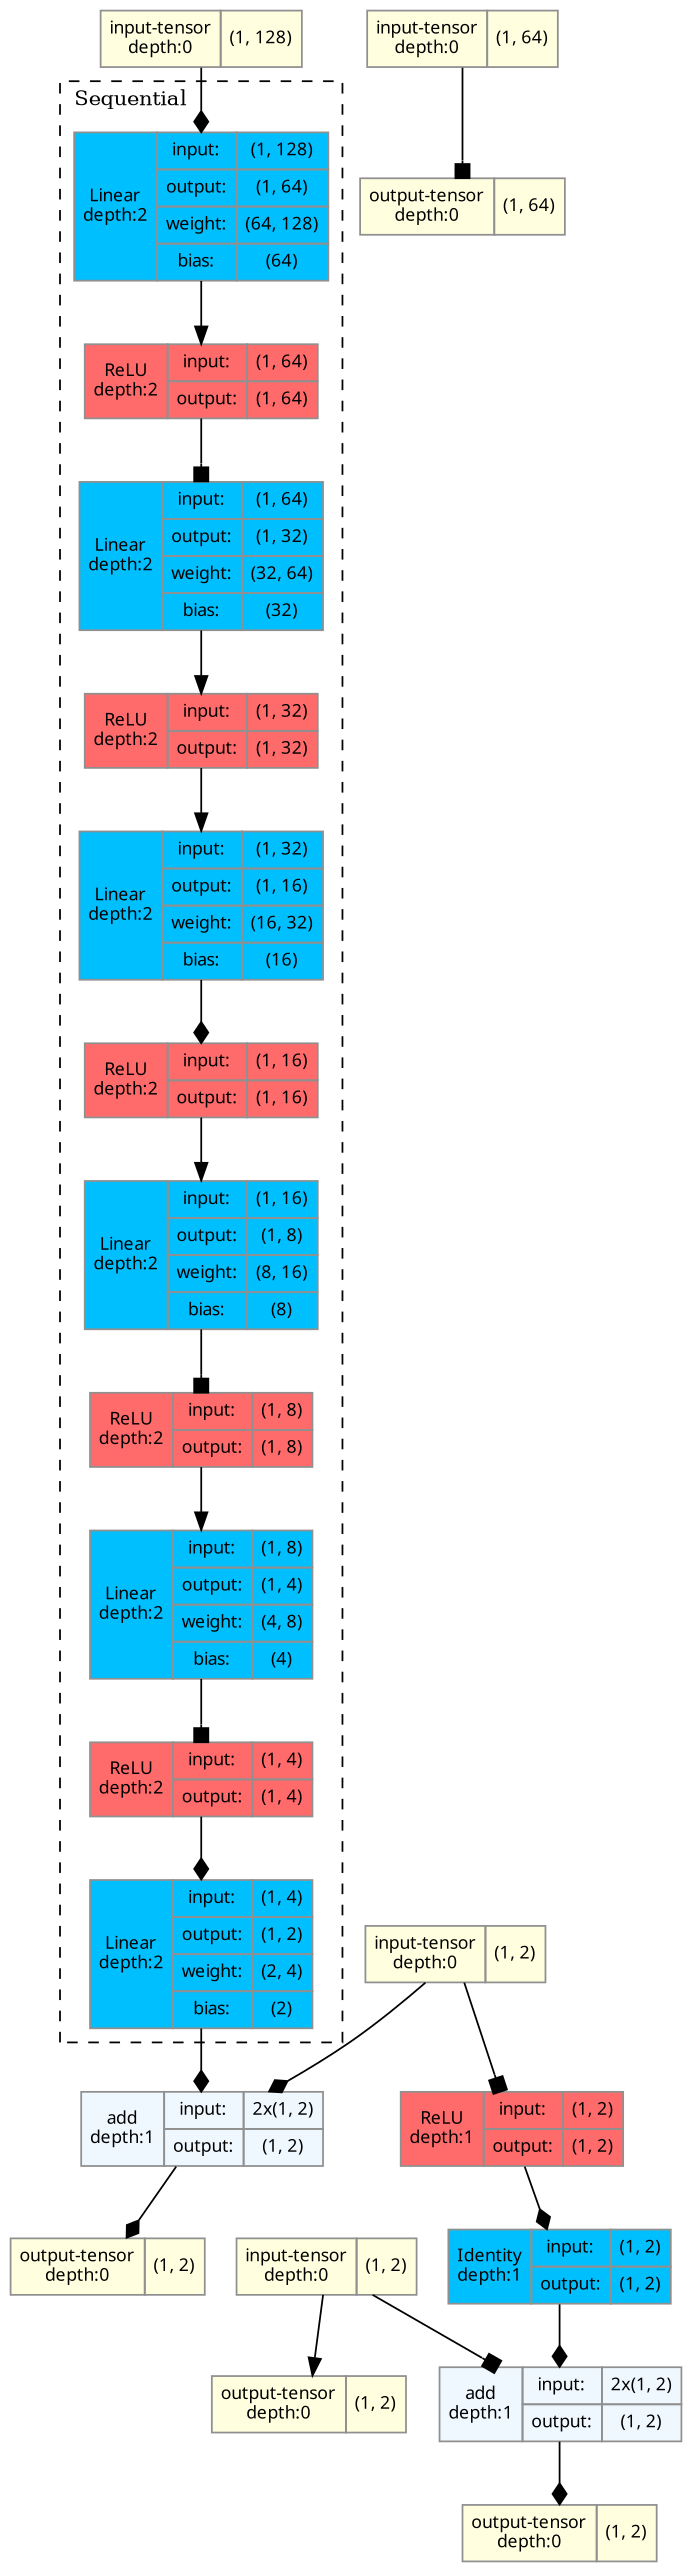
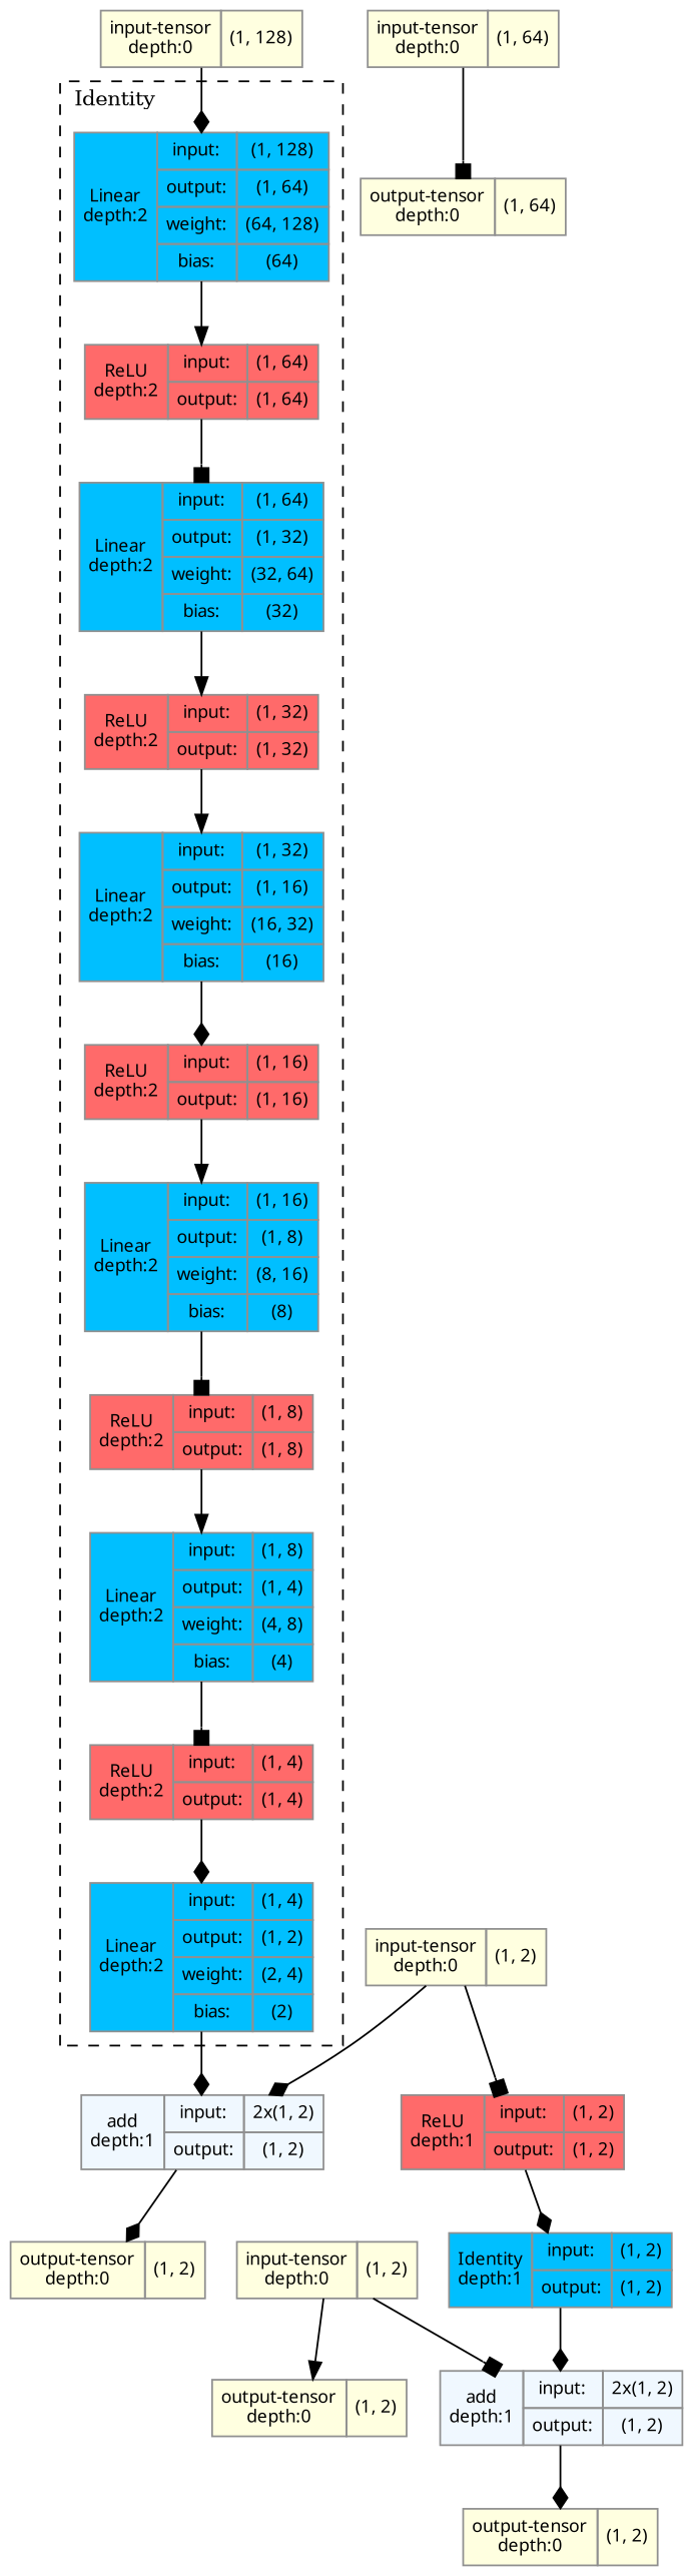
  strict digraph {
    ordering=in
    rankdir=TB
    node [align=left color="#909090" fillcolor=lightyellow fontname="Linux libertine" fontsize=10 margin=0 ranksep=0.1 shape=plaintext style=filled]
    edge [fontsize=10 arrowhead=diamond]
    n1 [fillcolor=deepskyblue1 height=0.2 label=<                     <TABLE BORDER="0" CELLBORDER="1"                     CELLSPACING="0" CELLPADDING="4">                     <TR>                         <TD ROWSPAN="232"                         BGCOLOR="deepskyblue1">Linear<BR/>depth:2</TD>                         <TD>input:</TD>                         <TD>(1, 128)</TD>                     </TR>                     <TR>                         <TD>output:</TD>                         <TD>(1, 64)</TD>                     </TR>                                     <TR>                     <TD>weight:</TD>                     <TD>(64, 128)</TD>                 </TR>                 <TR>                     <TD>bias:</TD>                     <TD>(64)</TD>                 </TR>                     </TABLE>>]
    n2 [fillcolor=indianred1 height=0.2 label=<                     <TABLE BORDER="0" CELLBORDER="1"                     CELLSPACING="0" CELLPADDING="4">                     <TR>                         <TD ROWSPAN="2"                         BGCOLOR="indianred1">ReLU<BR/>depth:2</TD>                         <TD>input:</TD>                         <TD>(1, 64)</TD>                     </TR>                     <TR>                         <TD>output:</TD>                         <TD>(1, 64)</TD>                     </TR>                                          </TABLE>>]
    n3 [fillcolor=deepskyblue1 height=0.2 label=<                     <TABLE BORDER="0" CELLBORDER="1"                     CELLSPACING="0" CELLPADDING="4">                     <TR>                         <TD ROWSPAN="231"                         BGCOLOR="deepskyblue1">Linear<BR/>depth:2</TD>                         <TD>input:</TD>                         <TD>(1, 64)</TD>                     </TR>                     <TR>                         <TD>output:</TD>                         <TD>(1, 32)</TD>                     </TR>                                     <TR>                     <TD>weight:</TD>                     <TD>(32, 64)</TD>                 </TR>                 <TR>                     <TD>bias:</TD>                     <TD>(32)</TD>                 </TR>                     </TABLE>>]
    n4 [fillcolor=indianred1 height=0.2 label=<                     <TABLE BORDER="0" CELLBORDER="1"                     CELLSPACING="0" CELLPADDING="4">                     <TR>                         <TD ROWSPAN="2"                         BGCOLOR="indianred1">ReLU<BR/>depth:2</TD>                         <TD>input:</TD>                         <TD>(1, 32)</TD>                     </TR>                     <TR>                         <TD>output:</TD>                         <TD>(1, 32)</TD>                     </TR>                                          </TABLE>>]
    n5 [fillcolor=deepskyblue1 height=0.2 label=<                     <TABLE BORDER="0" CELLBORDER="1"                     CELLSPACING="0" CELLPADDING="4">                     <TR>                         <TD ROWSPAN="231"                         BGCOLOR="deepskyblue1">Linear<BR/>depth:2</TD>                         <TD>input:</TD>                         <TD>(1, 32)</TD>                     </TR>                     <TR>                         <TD>output:</TD>                         <TD>(1, 16)</TD>                     </TR>                                     <TR>                     <TD>weight:</TD>                     <TD>(16, 32)</TD>                 </TR>                 <TR>                     <TD>bias:</TD>                     <TD>(16)</TD>                 </TR>                     </TABLE>>]
    n6 [fillcolor=indianred1 height=0.2 label=<                     <TABLE BORDER="0" CELLBORDER="1"                     CELLSPACING="0" CELLPADDING="4">                     <TR>                         <TD ROWSPAN="2"                         BGCOLOR="indianred1">ReLU<BR/>depth:2</TD>                         <TD>input:</TD>                         <TD>(1, 16)</TD>                     </TR>                     <TR>                         <TD>output:</TD>                         <TD>(1, 16)</TD>                     </TR>                                          </TABLE>>]
    n7 [fillcolor=deepskyblue1 height=0.2 label=<                     <TABLE BORDER="0" CELLBORDER="1"                     CELLSPACING="0" CELLPADDING="4">                     <TR>                         <TD ROWSPAN="229"                         BGCOLOR="deepskyblue1">Linear<BR/>depth:2</TD>                         <TD>input:</TD>                         <TD>(1, 16)</TD>                     </TR>                     <TR>                         <TD>output:</TD>                         <TD>(1, 8)</TD>                     </TR>                                     <TR>                     <TD>weight:</TD>                     <TD>(8, 16)</TD>                 </TR>                 <TR>                     <TD>bias:</TD>                     <TD>(8)</TD>                 </TR>                     </TABLE>>]
    n8 [fillcolor=indianred1 height=0.2 label=<                     <TABLE BORDER="0" CELLBORDER="1"                     CELLSPACING="0" CELLPADDING="4">                     <TR>                         <TD ROWSPAN="2"                         BGCOLOR="indianred1">ReLU<BR/>depth:2</TD>                         <TD>input:</TD>                         <TD>(1, 8)</TD>                     </TR>                     <TR>                         <TD>output:</TD>                         <TD>(1, 8)</TD>                     </TR>                                          </TABLE>>]
    n9 [fillcolor=deepskyblue1 height=0.2 label=<                     <TABLE BORDER="0" CELLBORDER="1"                     CELLSPACING="0" CELLPADDING="4">                     <TR>                         <TD ROWSPAN="228"                         BGCOLOR="deepskyblue1">Linear<BR/>depth:2</TD>                         <TD>input:</TD>                         <TD>(1, 8)</TD>                     </TR>                     <TR>                         <TD>output:</TD>                         <TD>(1, 4)</TD>                     </TR>                                     <TR>                     <TD>weight:</TD>                     <TD>(4, 8)</TD>                 </TR>                 <TR>                     <TD>bias:</TD>                     <TD>(4)</TD>                 </TR>                     </TABLE>>]
    n10 [fillcolor=indianred1 height=0.2 label=<                     <TABLE BORDER="0" CELLBORDER="1"                     CELLSPACING="0" CELLPADDING="4">                     <TR>                         <TD ROWSPAN="2"                         BGCOLOR="indianred1">ReLU<BR/>depth:2</TD>                         <TD>input:</TD>                         <TD>(1, 4)</TD>                     </TR>                     <TR>                         <TD>output:</TD>                         <TD>(1, 4)</TD>                     </TR>                                          </TABLE>>]
    n11 [fillcolor=deepskyblue1 height=0.2 label=<                     <TABLE BORDER="0" CELLBORDER="1"                     CELLSPACING="0" CELLPADDING="4">                     <TR>                         <TD ROWSPAN="228"                         BGCOLOR="deepskyblue1">Linear<BR/>depth:2</TD>                         <TD>input:</TD>                         <TD>(1, 4)</TD>                     </TR>                     <TR>                         <TD>output:</TD>                         <TD>(1, 2)</TD>                     </TR>                                     <TR>                     <TD>weight:</TD>                     <TD>(2, 4)</TD>                 </TR>                 <TR>                     <TD>bias:</TD>                     <TD>(2)</TD>                 </TR>                     </TABLE>>]
    n12 [height=0.2 label=<                     <TABLE BORDER="0" CELLBORDER="1"                     CELLSPACING="0" CELLPADDING="4">                         <TR><TD BGCOLOR="lightyellow">input-tensor<BR/>depth:0</TD><TD>(1, 128)</TD></TR>                     </TABLE>>]
    n13 [height=0.2 label=<                     <TABLE BORDER="0" CELLBORDER="1"                     CELLSPACING="0" CELLPADDING="4">                         <TR><TD BGCOLOR="lightyellow">input-tensor<BR/>depth:0</TD><TD>(1, 2)</TD></TR>                     </TABLE>>]
    n14 [fillcolor=aliceblue height=0.2 label=<                     <TABLE BORDER="0" CELLBORDER="1"                     CELLSPACING="0" CELLPADDING="4">                     <TR>                         <TD ROWSPAN="2"                         BGCOLOR="aliceblue">add<BR/>depth:1</TD>                         <TD>input:</TD>                         <TD>2x(1, 2)</TD>                     </TR>                     <TR>                         <TD>output:</TD>                         <TD>(1, 2)</TD>                     </TR>                                          </TABLE>>]
    n15 [fillcolor=indianred1 height=0.2 label=<                     <TABLE BORDER="0" CELLBORDER="1"                     CELLSPACING="0" CELLPADDING="4">                     <TR>                         <TD ROWSPAN="2"                         BGCOLOR="indianred1">ReLU<BR/>depth:1</TD>                         <TD>input:</TD>                         <TD>(1, 2)</TD>                     </TR>                     <TR>                         <TD>output:</TD>                         <TD>(1, 2)</TD>                     </TR>                                          </TABLE>>]
    n16 [height=0.2 label=<                     <TABLE BORDER="0" CELLBORDER="1"                     CELLSPACING="0" CELLPADDING="4">                         <TR><TD BGCOLOR="lightyellow">input-tensor<BR/>depth:0</TD><TD>(1, 2)</TD></TR>                     </TABLE>>]
    n17 [fillcolor=aliceblue height=0.2 label=<                     <TABLE BORDER="0" CELLBORDER="1"                     CELLSPACING="0" CELLPADDING="4">                     <TR>                         <TD ROWSPAN="2"                         BGCOLOR="aliceblue">add<BR/>depth:1</TD>                         <TD>input:</TD>                         <TD>2x(1, 2)</TD>                     </TR>                     <TR>                         <TD>output:</TD>                         <TD>(1, 2)</TD>                     </TR>                                          </TABLE>>]
    n18 [height=0.2 label=<                     <TABLE BORDER="0" CELLBORDER="1"                     CELLSPACING="0" CELLPADDING="4">                         <TR><TD BGCOLOR="lightyellow">output-tensor<BR/>depth:0</TD><TD>(1, 2)</TD></TR>                     </TABLE>>]
    n19 [height=0.2 label=<                     <TABLE BORDER="0" CELLBORDER="1"                     CELLSPACING="0" CELLPADDING="4">                         <TR><TD BGCOLOR="lightyellow">input-tensor<BR/>depth:0</TD><TD>(1, 64)</TD></TR>                     </TABLE>>]
    n20 [height=0.2 label=<                     <TABLE BORDER="0" CELLBORDER="1"                     CELLSPACING="0" CELLPADDING="4">                         <TR><TD BGCOLOR="lightyellow">output-tensor<BR/>depth:0</TD><TD>(1, 64)</TD></TR>                     </TABLE>>]
    n21 [height=0.2 label=<                     <TABLE BORDER="0" CELLBORDER="1"                     CELLSPACING="0" CELLPADDING="4">                         <TR><TD BGCOLOR="lightyellow">output-tensor<BR/>depth:0</TD><TD>(1, 2)</TD></TR>                     </TABLE>>]
    n22 [fillcolor=deepskyblue1 height=0.2 label=<                     <TABLE BORDER="0" CELLBORDER="1"                     CELLSPACING="0" CELLPADDING="4">                     <TR>                         <TD ROWSPAN="2"                         BGCOLOR="deepskyblue1">Identity<BR/>depth:1</TD>                         <TD>input:</TD>                         <TD>(1, 2)</TD>                     </TR>                     <TR>                         <TD>output:</TD>                         <TD>(1, 2)</TD>                     </TR>                                          </TABLE>>]
    n23 [height=0.2 label=<                     <TABLE BORDER="0" CELLBORDER="1"                     CELLSPACING="0" CELLPADDING="4">                         <TR><TD BGCOLOR="lightyellow">output-tensor<BR/>depth:0</TD><TD>(1, 2)</TD></TR>                     </TABLE>>]
    subgraph cluster_1 {
      color=black
      fontsize=12
-     label=Sequential
+     label=Identity
      labeljust=l
      style=dashed
      n1
      n2
      n3
      n4
      n5
      n6
      n7
      n8
      n9
      n10
      n11
    }
    n1 -> n2 [arrowhead=normal]
    n2 -> n3 [arrowhead=box]
    n3 -> n4 [arrowhead=normal]
    n4 -> n5 [arrowhead=normal]
    n5 -> n6
    n6 -> n7 [arrowhead=normal]
    n7 -> n8 [arrowhead=box]
    n8 -> n9 [arrowhead=normal]
    n9 -> n10 [arrowhead=box]
    n10 -> n11
    n11 -> n14
    n12 -> n1
    n13 -> n14
    n13 -> n15 [arrowhead=box]
    n14 -> n21
    n15 -> n22
    n16 -> n17 [arrowhead=box]
    n16 -> n18 [arrowhead=normal]
    n17 -> n23
    n19 -> n20 [arrowhead=box]
    n22 -> n17
  }
